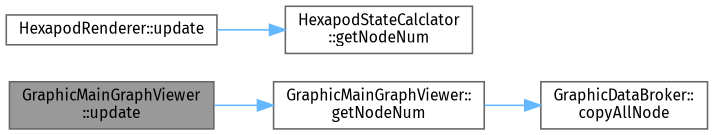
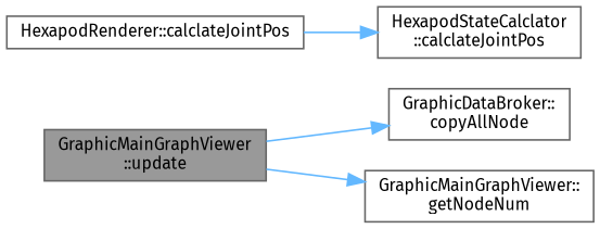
  digraph {
    fontname="Fira Sans"
    rankdir=LR
    node [color=grey40 fillcolor=white fontname="Fira Sans" fontsize=10 shape=box style=filled]
    edge [color=steelblue1 fontname="Fira Sans" fontsize=10 labelfontname=Helvetica labelfontsize=10 style=solid]
    n1 [color=gray40 fillcolor=grey60 fontcolor=black height=0.2 label="GraphicMainGraphViewer\l::update" width=0.4]
    n2 [height=0.2 label="GraphicDataBroker::\lcopyAllNode" width=0.4]
    n3 [height=0.2 label="GraphicMainGraphViewer::\lgetNodeNum" width=0.4]
-   n4 [height=0.2 label="HexapodRenderer::update" width=0.4]
-   n5 [height=0.2 label="HexapodStateCalclator\l::getNodeNum" width=0.4]
-   n3 -> n2
+   n4 [height=0.2 label="HexapodRenderer::calclateJointPos" width=0.4]
+   n5 [height=0.2 label="HexapodStateCalclator\l::calclateJointPos" width=0.4]
+   n1 -> n2
    n1 -> n3
    n4 -> n5
  }
